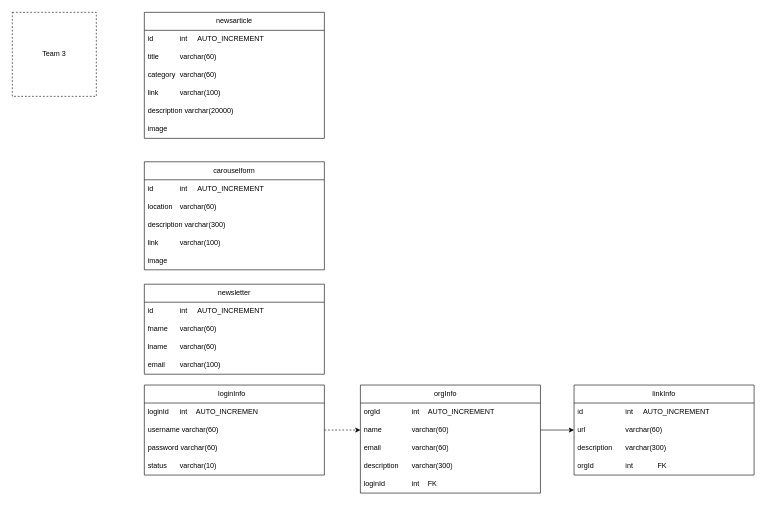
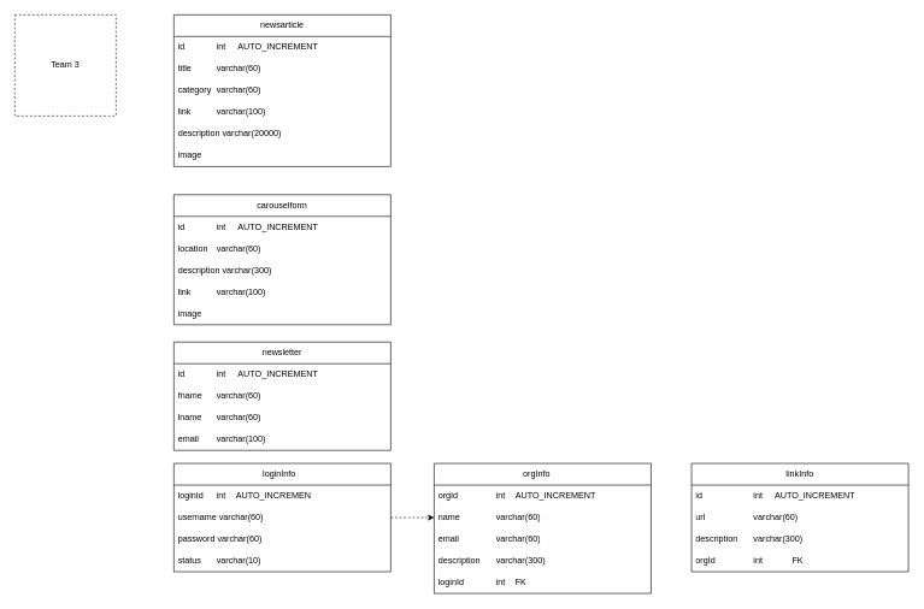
  <mxCell id="0" />
  <mxCell id="1" parent="0" />
  <mxCell id="2" value="newsarticle" style="swimlane;fontStyle=0;childLayout=stackLayout;horizontal=1;startSize=30;horizontalStack=0;resizeParent=1;resizeParentMax=0;resizeLast=0;collapsible=1;marginBottom=0;whiteSpace=wrap;html=1;strokeWidth=1;" parent="1" vertex="1"><mxGeometry x="240" y="20" width="300" height="210" as="geometry"><mxRectangle x="280" y="60" width="100" height="30" as="alternateBounds" /></mxGeometry></mxCell>
  <mxCell id="3" value="id&lt;span style=&quot;&quot;&gt;&#09;&lt;span style=&quot;white-space: pre;&quot;&gt;&#09;&lt;/span&gt;&lt;span style=&quot;white-space: pre;&quot;&gt;&#09;&lt;/span&gt;int&lt;span style=&quot;white-space: pre;&quot;&gt;&#09;&lt;/span&gt;&lt;/span&gt;&lt;span style=&quot;&quot;&gt;&#09;&lt;/span&gt;&lt;span style=&quot;&quot;&gt;&#09;&lt;/span&gt;AUTO_INCREMENT" style="text;strokeColor=none;fillColor=none;align=left;verticalAlign=middle;spacingLeft=4;spacingRight=4;overflow=hidden;points=[[0,0.5],[1,0.5]];portConstraint=eastwest;rotatable=0;whiteSpace=wrap;html=1;" vertex="1" parent="2"><mxGeometry y="30" width="300" height="30" as="geometry" /></mxCell>
  <mxCell id="4" value="title&lt;span style=&quot;&quot;&gt;&#09;&lt;span style=&quot;white-space: pre;&quot;&gt;&#09;&lt;/span&gt;&lt;span style=&quot;&quot;&gt;&amp;nbsp;&lt;span style=&quot;white-space: pre;&quot;&gt;&#09;&lt;/span&gt;&lt;/span&gt;&lt;/span&gt;varchar(60)" style="text;strokeColor=none;fillColor=none;align=left;verticalAlign=middle;spacingLeft=4;spacingRight=4;overflow=hidden;points=[[0,0.5],[1,0.5]];portConstraint=eastwest;rotatable=0;whiteSpace=wrap;html=1;" parent="2" vertex="1"><mxGeometry y="60" width="300" height="30" as="geometry" /></mxCell>
  <mxCell id="5" value="category&amp;nbsp;&lt;span style=&quot;white-space: pre;&quot;&gt;&#09;&lt;/span&gt;varchar(60)" style="text;strokeColor=none;fillColor=none;align=left;verticalAlign=middle;spacingLeft=4;spacingRight=4;overflow=hidden;points=[[0,0.5],[1,0.5]];portConstraint=eastwest;rotatable=0;whiteSpace=wrap;html=1;" parent="2" vertex="1"><mxGeometry y="90" width="300" height="30" as="geometry" /></mxCell>
  <mxCell id="6" value="link&lt;span style=&quot;white-space: pre;&quot;&gt;&#09;&lt;/span&gt;&lt;span style=&quot;white-space: pre;&quot;&gt;&#09;&lt;/span&gt;varchar(100)" style="text;strokeColor=none;fillColor=none;align=left;verticalAlign=middle;spacingLeft=4;spacingRight=4;overflow=hidden;points=[[0,0.5],[1,0.5]];portConstraint=eastwest;rotatable=0;whiteSpace=wrap;html=1;" parent="2" vertex="1"><mxGeometry y="120" width="300" height="30" as="geometry" /></mxCell>
  <mxCell id="7" value="description&amp;nbsp;varchar(20000)" style="text;strokeColor=none;fillColor=none;align=left;verticalAlign=middle;spacingLeft=4;spacingRight=4;overflow=hidden;points=[[0,0.5],[1,0.5]];portConstraint=eastwest;rotatable=0;whiteSpace=wrap;html=1;" vertex="1" parent="2"><mxGeometry y="150" width="300" height="30" as="geometry" /></mxCell>
  <mxCell id="8" value="image" style="text;strokeColor=none;fillColor=none;align=left;verticalAlign=middle;spacingLeft=4;spacingRight=4;overflow=hidden;points=[[0,0.5],[1,0.5]];portConstraint=eastwest;rotatable=0;whiteSpace=wrap;html=1;" vertex="1" parent="2"><mxGeometry y="180" width="300" height="30" as="geometry" /></mxCell>
  <mxCell id="9" value="carouselform" style="swimlane;fontStyle=0;childLayout=stackLayout;horizontal=1;startSize=30;horizontalStack=0;resizeParent=1;resizeParentMax=0;resizeLast=0;collapsible=1;marginBottom=0;whiteSpace=wrap;html=1;" parent="1" vertex="1"><mxGeometry x="240" y="269" width="300" height="180" as="geometry" /></mxCell>
  <mxCell id="10" value="id&lt;span style=&quot;white-space: pre;&quot;&gt;&#09;&lt;/span&gt;&lt;span style=&quot;white-space: pre;&quot;&gt;&#09;&lt;/span&gt;int&lt;span style=&quot;white-space: pre;&quot;&gt;&#09;&lt;/span&gt;&lt;span style=&quot;&quot;&gt;&#09;&lt;/span&gt;&lt;span style=&quot;&quot;&gt;&#09;&lt;/span&gt;&lt;span style=&quot;&quot;&gt;&#09;&lt;/span&gt;AUTO_INCREMENT" style="text;strokeColor=none;fillColor=none;align=left;verticalAlign=middle;spacingLeft=4;spacingRight=4;overflow=hidden;points=[[0,0.5],[1,0.5]];portConstraint=eastwest;rotatable=0;whiteSpace=wrap;html=1;" parent="9" vertex="1"><mxGeometry y="30" width="300" height="30" as="geometry" /></mxCell>
  <mxCell id="11" value="location&lt;span style=&quot;white-space: pre;&quot;&gt;&#09;&lt;/span&gt;varchar(60)" style="text;strokeColor=none;fillColor=none;align=left;verticalAlign=middle;spacingLeft=4;spacingRight=4;overflow=hidden;points=[[0,0.5],[1,0.5]];portConstraint=eastwest;rotatable=0;whiteSpace=wrap;html=1;" parent="9" vertex="1"><mxGeometry y="60" width="300" height="30" as="geometry" /></mxCell>
  <mxCell id="12" value="description&lt;span style=&quot;&quot;&gt;&#09;&lt;/span&gt;varchar(300)" style="text;strokeColor=none;fillColor=none;align=left;verticalAlign=middle;spacingLeft=4;spacingRight=4;overflow=hidden;points=[[0,0.5],[1,0.5]];portConstraint=eastwest;rotatable=0;whiteSpace=wrap;html=1;" parent="9" vertex="1"><mxGeometry y="90" width="300" height="30" as="geometry" /></mxCell>
  <mxCell id="13" value="link&lt;span style=&quot;white-space: pre;&quot;&gt;&#09;&lt;/span&gt;&lt;span style=&quot;white-space: pre;&quot;&gt;&#09;&lt;/span&gt;varchar(100)" style="text;strokeColor=none;fillColor=none;align=left;verticalAlign=middle;spacingLeft=4;spacingRight=4;overflow=hidden;points=[[0,0.5],[1,0.5]];portConstraint=eastwest;rotatable=0;whiteSpace=wrap;html=1;" vertex="1" parent="9"><mxGeometry y="120" width="300" height="30" as="geometry" /></mxCell>
  <mxCell id="14" value="image" style="text;strokeColor=none;fillColor=none;align=left;verticalAlign=middle;spacingLeft=4;spacingRight=4;overflow=hidden;points=[[0,0.5],[1,0.5]];portConstraint=eastwest;rotatable=0;whiteSpace=wrap;html=1;" vertex="1" parent="9"><mxGeometry y="150" width="300" height="30" as="geometry" /></mxCell>
  <mxCell id="15" value="newsletter" style="swimlane;fontStyle=0;childLayout=stackLayout;horizontal=1;startSize=30;horizontalStack=0;resizeParent=1;resizeParentMax=0;resizeLast=0;collapsible=1;marginBottom=0;whiteSpace=wrap;html=1;" parent="1" vertex="1"><mxGeometry x="240" y="473" width="300" height="150" as="geometry" /></mxCell>
  <mxCell id="16" value="id&lt;span style=&quot;white-space: pre;&quot;&gt;&#09;&lt;/span&gt;&lt;span style=&quot;white-space: pre;&quot;&gt;&#09;&lt;/span&gt;int&lt;span style=&quot;white-space: pre;&quot;&gt;&#09;&lt;/span&gt;&lt;span style=&quot;&quot;&gt;&#09;&lt;/span&gt;&lt;span style=&quot;&quot;&gt;&#09;&lt;/span&gt;&lt;span style=&quot;&quot;&gt;&#09;&lt;/span&gt;&lt;span style=&quot;&quot;&gt;&#09;&lt;/span&gt;AUTO_INCREMENT" style="text;strokeColor=none;fillColor=none;align=left;verticalAlign=middle;spacingLeft=4;spacingRight=4;overflow=hidden;points=[[0,0.5],[1,0.5]];portConstraint=eastwest;rotatable=0;whiteSpace=wrap;html=1;" parent="15" vertex="1"><mxGeometry y="30" width="300" height="30" as="geometry" /></mxCell>
  <mxCell id="17" value="fname&lt;span style=&quot;&quot;&gt;&#09;&lt;span style=&quot;white-space: pre;&quot;&gt;&#09;&lt;/span&gt;&lt;/span&gt;varchar(60)" style="text;strokeColor=none;fillColor=none;align=left;verticalAlign=middle;spacingLeft=4;spacingRight=4;overflow=hidden;points=[[0,0.5],[1,0.5]];portConstraint=eastwest;rotatable=0;whiteSpace=wrap;html=1;" parent="15" vertex="1"><mxGeometry y="60" width="300" height="30" as="geometry" /></mxCell>
  <mxCell id="18" value="lname&lt;span style=&quot;&quot;&gt;&#09;&lt;span style=&quot;white-space: pre;&quot;&gt;&#09;&lt;/span&gt;&lt;/span&gt;varchar(60)" style="text;strokeColor=none;fillColor=none;align=left;verticalAlign=middle;spacingLeft=4;spacingRight=4;overflow=hidden;points=[[0,0.5],[1,0.5]];portConstraint=eastwest;rotatable=0;whiteSpace=wrap;html=1;" parent="15" vertex="1"><mxGeometry y="90" width="300" height="30" as="geometry" /></mxCell>
  <mxCell id="19" value="email&lt;span style=&quot;&quot;&gt;&#09;&lt;span style=&quot;white-space: pre;&quot;&gt;&#09;&lt;/span&gt;&lt;/span&gt;varchar(100)" style="text;strokeColor=none;fillColor=none;align=left;verticalAlign=middle;spacingLeft=4;spacingRight=4;overflow=hidden;points=[[0,0.5],[1,0.5]];portConstraint=eastwest;rotatable=0;whiteSpace=wrap;html=1;" vertex="1" parent="15"><mxGeometry y="120" width="300" height="30" as="geometry" /></mxCell>
  <mxCell id="20" value="loginInfo&lt;span style=&quot;white-space: pre;&quot;&gt;&#09;&lt;/span&gt;" style="swimlane;fontStyle=0;childLayout=stackLayout;horizontal=1;startSize=30;horizontalStack=0;resizeParent=1;resizeParentMax=0;resizeLast=0;collapsible=1;marginBottom=0;whiteSpace=wrap;html=1;" parent="1" vertex="1"><mxGeometry x="240" y="641" width="300" height="150" as="geometry" /></mxCell>
  <mxCell id="21" value="loginId&lt;span style=&quot;white-space: pre;&quot;&gt;&#09;&lt;/span&gt;int&lt;span style=&quot;white-space: pre;&quot;&gt;&#09;&lt;/span&gt;AUTO_INCREMEN" style="text;strokeColor=none;fillColor=none;align=left;verticalAlign=middle;spacingLeft=4;spacingRight=4;overflow=hidden;points=[[0,0.5],[1,0.5]];portConstraint=eastwest;rotatable=0;whiteSpace=wrap;html=1;" parent="20" vertex="1"><mxGeometry y="30" width="300" height="30" as="geometry" /></mxCell>
  <mxCell id="22" value="username&lt;span style=&quot;&quot;&gt;&#09;&lt;/span&gt;varchar(60)" style="text;strokeColor=none;fillColor=none;align=left;verticalAlign=middle;spacingLeft=4;spacingRight=4;overflow=hidden;points=[[0,0.5],[1,0.5]];portConstraint=eastwest;rotatable=0;whiteSpace=wrap;html=1;" parent="20" vertex="1"><mxGeometry y="60" width="300" height="30" as="geometry" /></mxCell>
  <mxCell id="23" value="password&lt;span style=&quot;&quot;&gt;&#09;&lt;/span&gt;varchar(60)" style="text;strokeColor=none;fillColor=none;align=left;verticalAlign=middle;spacingLeft=4;spacingRight=4;overflow=hidden;points=[[0,0.5],[1,0.5]];portConstraint=eastwest;rotatable=0;whiteSpace=wrap;html=1;" parent="20" vertex="1"><mxGeometry y="90" width="300" height="30" as="geometry" /></mxCell>
  <mxCell id="24" value="status&lt;span style=&quot;&quot;&gt;&#09;&lt;span style=&quot;white-space: pre;&quot;&gt;&#09;&lt;/span&gt;&lt;/span&gt;varchar(10)" style="text;strokeColor=none;fillColor=none;align=left;verticalAlign=middle;spacingLeft=4;spacingRight=4;overflow=hidden;points=[[0,0.5],[1,0.5]];portConstraint=eastwest;rotatable=0;whiteSpace=wrap;html=1;" vertex="1" parent="20"><mxGeometry y="120" width="300" height="30" as="geometry" /></mxCell>
  <mxCell id="25" value="Team 3" style="whiteSpace=wrap;html=1;aspect=fixed;dashed=1;" parent="1" vertex="1"><mxGeometry x="20" y="20" width="140" height="140" as="geometry" /></mxCell>
  <mxCell id="26" value="orgInfo&lt;span style=&quot;white-space: pre;&quot;&gt;&#09;&lt;/span&gt;" style="swimlane;fontStyle=0;childLayout=stackLayout;horizontal=1;startSize=30;horizontalStack=0;resizeParent=1;resizeParentMax=0;resizeLast=0;collapsible=1;marginBottom=0;whiteSpace=wrap;html=1;" parent="1" vertex="1"><mxGeometry x="600" y="641" width="300" height="180" as="geometry" /></mxCell>
  <mxCell id="27" value="orgId&lt;span style=&quot;white-space: pre;&quot;&gt;&#09;&lt;/span&gt;&lt;span style=&quot;white-space: pre;&quot;&gt;&#09;&lt;/span&gt;int&lt;span style=&quot;white-space: pre;&quot;&gt;&#09;&lt;/span&gt;AUTO_INCREMENT" style="text;strokeColor=none;fillColor=none;align=left;verticalAlign=middle;spacingLeft=4;spacingRight=4;overflow=hidden;points=[[0,0.5],[1,0.5]];portConstraint=eastwest;rotatable=0;whiteSpace=wrap;html=1;" parent="26" vertex="1"><mxGeometry y="30" width="300" height="30" as="geometry" /></mxCell>
  <mxCell id="28" value="name&lt;span style=&quot;&quot;&gt;&#09;&lt;span style=&quot;white-space: pre;&quot;&gt;&#09;&lt;span style=&quot;white-space: pre;&quot;&gt;&#09;&lt;/span&gt;&lt;/span&gt;&lt;/span&gt;varchar(60)" style="text;strokeColor=none;fillColor=none;align=left;verticalAlign=middle;spacingLeft=4;spacingRight=4;overflow=hidden;points=[[0,0.5],[1,0.5]];portConstraint=eastwest;rotatable=0;whiteSpace=wrap;html=1;" parent="26" vertex="1"><mxGeometry y="60" width="300" height="30" as="geometry" /></mxCell>
  <mxCell id="29" value="email&lt;span style=&quot;&quot;&gt;&#09;&lt;span style=&quot;white-space: pre;&quot;&gt;&#09;&lt;span style=&quot;white-space: pre;&quot;&gt;&#09;&lt;/span&gt;&lt;/span&gt;&lt;/span&gt;varchar(60)" style="text;strokeColor=none;fillColor=none;align=left;verticalAlign=middle;spacingLeft=4;spacingRight=4;overflow=hidden;points=[[0,0.5],[1,0.5]];portConstraint=eastwest;rotatable=0;whiteSpace=wrap;html=1;" parent="26" vertex="1"><mxGeometry y="90" width="300" height="30" as="geometry" /></mxCell>
  <mxCell id="30" value="description&lt;span style=&quot;&quot;&gt;&#09;&lt;span style=&quot;white-space: pre;&quot;&gt;&#09;&lt;/span&gt;&lt;/span&gt;varchar(300)" style="text;strokeColor=none;fillColor=none;align=left;verticalAlign=middle;spacingLeft=4;spacingRight=4;overflow=hidden;points=[[0,0.5],[1,0.5]];portConstraint=eastwest;rotatable=0;whiteSpace=wrap;html=1;" vertex="1" parent="26"><mxGeometry y="120" width="300" height="30" as="geometry" /></mxCell>
  <mxCell id="31" value="loginId&lt;span style=&quot;white-space: pre;&quot;&gt;&#09;&lt;span style=&quot;white-space: pre;&quot;&gt;&#09;&lt;/span&gt;&lt;/span&gt;int&lt;span style=&quot;white-space: pre;&quot;&gt;&#09;&lt;/span&gt;FK" style="text;strokeColor=none;fillColor=none;align=left;verticalAlign=middle;spacingLeft=4;spacingRight=4;overflow=hidden;points=[[0,0.5],[1,0.5]];portConstraint=eastwest;rotatable=0;whiteSpace=wrap;html=1;" vertex="1" parent="26"><mxGeometry y="150" width="300" height="30" as="geometry" /></mxCell>
  <mxCell id="32" value="linkInfo" style="swimlane;fontStyle=0;childLayout=stackLayout;horizontal=1;startSize=30;horizontalStack=0;resizeParent=1;resizeParentMax=0;resizeLast=0;collapsible=1;marginBottom=0;whiteSpace=wrap;html=1;" parent="1" vertex="1"><mxGeometry x="956" y="641" width="300" height="150" as="geometry" /></mxCell>
  <mxCell id="33" value="id&lt;span style=&quot;&quot;&gt;&#09;&lt;span style=&quot;white-space: pre;&quot;&gt;&#09;&lt;/span&gt;&lt;span style=&quot;white-space: pre;&quot;&gt;&#09;&lt;span style=&quot;white-space: pre;&quot;&gt;&#09;&lt;/span&gt;&lt;/span&gt;int&lt;span style=&quot;white-space: pre;&quot;&gt;&#09;&lt;/span&gt;&lt;/span&gt;&lt;span style=&quot;&quot;&gt;&#09;&lt;/span&gt;&lt;span style=&quot;&quot;&gt;&#09;&lt;/span&gt;AUTO_INCREMENT" style="text;strokeColor=none;fillColor=none;align=left;verticalAlign=middle;spacingLeft=4;spacingRight=4;overflow=hidden;points=[[0,0.5],[1,0.5]];portConstraint=eastwest;rotatable=0;whiteSpace=wrap;html=1;" parent="32" vertex="1"><mxGeometry y="30" width="300" height="30" as="geometry" /></mxCell>
  <mxCell id="34" value="url&lt;span style=&quot;&quot;&gt;&#09;&lt;span style=&quot;white-space: pre;&quot;&gt;&#09;&lt;/span&gt;&lt;span style=&quot;white-space: pre;&quot;&gt;&#09;&lt;/span&gt;&lt;span style=&quot;white-space: pre;&quot;&gt;&#09;&lt;/span&gt;&lt;/span&gt;varchar(60)" style="text;strokeColor=none;fillColor=none;align=left;verticalAlign=middle;spacingLeft=4;spacingRight=4;overflow=hidden;points=[[0,0.5],[1,0.5]];portConstraint=eastwest;rotatable=0;whiteSpace=wrap;html=1;" parent="32" vertex="1"><mxGeometry y="60" width="300" height="30" as="geometry" /></mxCell>
  <mxCell id="35" value="description&lt;span style=&quot;white-space: pre;&quot;&gt;&#09;&lt;/span&gt;varchar(300)" style="text;strokeColor=none;fillColor=none;align=left;verticalAlign=middle;spacingLeft=4;spacingRight=4;overflow=hidden;points=[[0,0.5],[1,0.5]];portConstraint=eastwest;rotatable=0;whiteSpace=wrap;html=1;" parent="32" vertex="1"><mxGeometry y="90" width="300" height="30" as="geometry" /></mxCell>
  <mxCell id="36" value="orgId&lt;span style=&quot;white-space: pre;&quot;&gt;&#09;&lt;/span&gt;&lt;span style=&quot;white-space: pre;&quot;&gt;&#09;&lt;/span&gt;int&lt;span style=&quot;white-space: pre;&quot;&gt;&#09;&lt;/span&gt;&lt;span style=&quot;white-space: pre;&quot;&gt;&#09;&lt;/span&gt;FK" style="text;strokeColor=none;fillColor=none;align=left;verticalAlign=middle;spacingLeft=4;spacingRight=4;overflow=hidden;points=[[0,0.5],[1,0.5]];portConstraint=eastwest;rotatable=0;whiteSpace=wrap;html=1;" vertex="1" parent="32"><mxGeometry y="120" width="300" height="30" as="geometry" /></mxCell>
  <mxCell id="37" style="edgeStyle=orthogonalEdgeStyle;rounded=0;orthogonalLoop=1;jettySize=auto;html=1;exitX=1;exitY=0.5;exitDx=0;exitDy=0;dashed=1;" parent="1" source="22" target="28" edge="1"><mxGeometry relative="1" as="geometry" /></mxCell>
- <mxCell id="38" style="edgeStyle=orthogonalEdgeStyle;rounded=0;orthogonalLoop=1;jettySize=auto;html=1;exitX=1;exitY=0.5;exitDx=0;exitDy=0;" edge="1" parent="1" source="28" target="34"><mxGeometry relative="1" as="geometry" /></mxCell>
